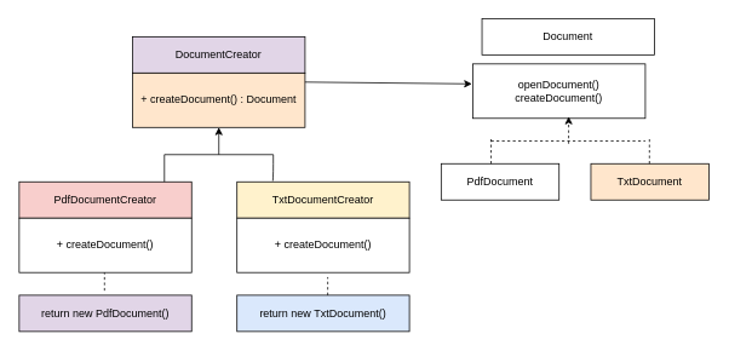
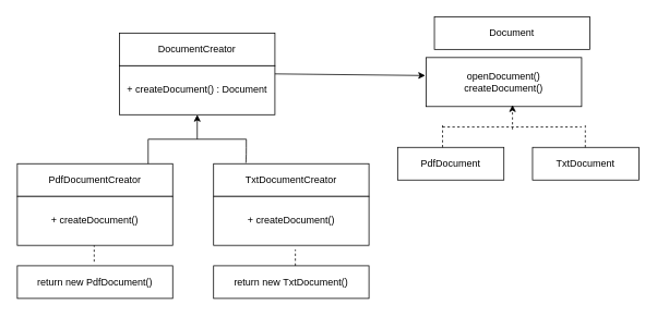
  <mxCell id="0" />
  <mxCell id="1" parent="0" />
- <mxCell id="2" value="DocumentCreator" style="rounded=0;whiteSpace=wrap;html=1;fillColor=#e1d5e7;" parent="1" vertex="1"><mxGeometry x="145" y="40" width="190" height="40" as="geometry" /></mxCell>
- <mxCell id="3" value="+ createDocument() : Document&lt;br&gt;" style="rounded=0;whiteSpace=wrap;html=1;fillColor=#ffe6cc;" parent="1" vertex="1"><mxGeometry x="145" y="80" width="190" height="60" as="geometry" /></mxCell>
- <mxCell id="4" value="PdfDocumentCreator" style="rounded=0;whiteSpace=wrap;html=1;fillColor=#f8cecc;" parent="1" vertex="1"><mxGeometry x="20" y="200" width="190" height="40" as="geometry" /></mxCell>
+ <mxCell id="2" value="DocumentCreator" style="rounded=0;whiteSpace=wrap;html=1;" parent="1" vertex="1"><mxGeometry x="145" y="40" width="190" height="40" as="geometry" /></mxCell>
+ <mxCell id="3" value="+ createDocument() : Document&lt;br&gt;" style="rounded=0;whiteSpace=wrap;html=1;" parent="1" vertex="1"><mxGeometry x="145" y="80" width="190" height="60" as="geometry" /></mxCell>
+ <mxCell id="4" value="PdfDocumentCreator" style="rounded=0;whiteSpace=wrap;html=1;" parent="1" vertex="1"><mxGeometry x="20" y="200" width="190" height="40" as="geometry" /></mxCell>
  <mxCell id="5" value="+ createDocument()&lt;br&gt;" style="rounded=0;whiteSpace=wrap;html=1;" parent="1" vertex="1"><mxGeometry x="20" y="240" width="190" height="60" as="geometry" /></mxCell>
- <mxCell id="6" value="TxtDocumentCreator" style="rounded=0;whiteSpace=wrap;html=1;fillColor=#fff2cc;" parent="1" vertex="1"><mxGeometry x="260" y="200" width="190" height="40" as="geometry" /></mxCell>
+ <mxCell id="6" value="TxtDocumentCreator" style="rounded=0;whiteSpace=wrap;html=1;" parent="1" vertex="1"><mxGeometry x="260" y="200" width="190" height="40" as="geometry" /></mxCell>
  <mxCell id="7" value="+ createDocument()&lt;br&gt;" style="rounded=0;whiteSpace=wrap;html=1;" parent="1" vertex="1"><mxGeometry x="260" y="240" width="190" height="60" as="geometry" /></mxCell>
  <mxCell id="8" value="" style="endArrow=classic;html=1;entryX=0.5;entryY=1;entryDx=0;entryDy=0;endFill=1;" parent="1" target="3" edge="1"><mxGeometry width="50" height="50" relative="1" as="geometry"><mxPoint x="240" y="170" as="sourcePoint" /><mxPoint x="265" y="130" as="targetPoint" /></mxGeometry></mxCell>
  <mxCell id="9" value="" style="endArrow=none;html=1;" parent="1" edge="1"><mxGeometry width="50" height="50" relative="1" as="geometry"><mxPoint x="180" y="170" as="sourcePoint" /><mxPoint x="300" y="170" as="targetPoint" /></mxGeometry></mxCell>
  <mxCell id="10" value="" style="endArrow=none;html=1;" parent="1" edge="1"><mxGeometry width="50" height="50" relative="1" as="geometry"><mxPoint x="180" y="170" as="sourcePoint" /><mxPoint x="180" y="200" as="targetPoint" /></mxGeometry></mxCell>
  <mxCell id="11" value="" style="endArrow=none;html=1;entryX=0.208;entryY=-0.025;entryDx=0;entryDy=0;entryPerimeter=0;" parent="1" target="6" edge="1"><mxGeometry width="50" height="50" relative="1" as="geometry"><mxPoint x="300" y="170" as="sourcePoint" /><mxPoint x="191" y="210" as="targetPoint" /><Array as="points"><mxPoint x="300" y="190" /></Array></mxGeometry></mxCell>
- <mxCell id="12" value="return new PdfDocument()" style="rounded=0;whiteSpace=wrap;html=1;fillColor=#e1d5e7;" vertex="1" parent="1"><mxGeometry x="20" y="325" width="190" height="40" as="geometry" /></mxCell>
- <mxCell id="13" value="return new TxtDocument()" style="rounded=0;whiteSpace=wrap;html=1;fillColor=#dae8fc;" vertex="1" parent="1"><mxGeometry x="260" y="325" width="190" height="40" as="geometry" /></mxCell>
+ <mxCell id="12" value="return new PdfDocument()" style="rounded=0;whiteSpace=wrap;html=1;" vertex="1" parent="1"><mxGeometry x="20" y="325" width="190" height="40" as="geometry" /></mxCell>
+ <mxCell id="13" value="return new TxtDocument()" style="rounded=0;whiteSpace=wrap;html=1;" vertex="1" parent="1"><mxGeometry x="260" y="325" width="190" height="40" as="geometry" /></mxCell>
  <mxCell id="14" value="Document" style="rounded=0;whiteSpace=wrap;html=1;" vertex="1" parent="1"><mxGeometry x="530" y="20" width="190" height="40" as="geometry" /></mxCell>
  <mxCell id="15" value="openDocument()&lt;br&gt;createDocument()&lt;br&gt;" style="rounded=0;whiteSpace=wrap;html=1;" vertex="1" parent="1"><mxGeometry x="520" y="70" width="190" height="60" as="geometry" /></mxCell>
  <mxCell id="16" value="PdfDocument" style="rounded=0;whiteSpace=wrap;html=1;" vertex="1" parent="1"><mxGeometry x="485" y="180" width="130" height="40" as="geometry" /></mxCell>
- <mxCell id="17" value="TxtDocument" style="rounded=0;whiteSpace=wrap;html=1;fillColor=#ffe6cc;" vertex="1" parent="1"><mxGeometry x="650" y="180" width="130" height="40" as="geometry" /></mxCell>
+ <mxCell id="17" value="TxtDocument" style="rounded=0;whiteSpace=wrap;html=1;" vertex="1" parent="1"><mxGeometry x="650" y="180" width="130" height="40" as="geometry" /></mxCell>
  <mxCell id="18" value="" style="endArrow=classic;html=1;entryX=-0.006;entryY=0.367;entryDx=0;entryDy=0;entryPerimeter=0;" edge="1" parent="1" target="15"><mxGeometry width="50" height="50" relative="1" as="geometry"><mxPoint x="335" y="90" as="sourcePoint" /><mxPoint x="510" y="90" as="targetPoint" /></mxGeometry></mxCell>
  <mxCell id="19" value="" style="endArrow=none;dashed=1;html=1;" edge="1" parent="1"><mxGeometry width="50" height="50" relative="1" as="geometry"><mxPoint x="540" y="155" as="sourcePoint" /><mxPoint x="710" y="155" as="targetPoint" /></mxGeometry></mxCell>
  <mxCell id="20" value="" style="endArrow=none;dashed=1;html=1;" edge="1" parent="1"><mxGeometry width="50" height="50" relative="1" as="geometry"><mxPoint x="540" y="180" as="sourcePoint" /><mxPoint x="540" y="150" as="targetPoint" /></mxGeometry></mxCell>
  <mxCell id="21" value="" style="endArrow=none;dashed=1;html=1;" edge="1" parent="1"><mxGeometry width="50" height="50" relative="1" as="geometry"><mxPoint x="714.5" y="180" as="sourcePoint" /><mxPoint x="714.5" y="150" as="targetPoint" /></mxGeometry></mxCell>
  <mxCell id="22" value="" style="endArrow=classic;dashed=1;html=1;startArrow=none;startFill=0;endFill=1;" edge="1" parent="1"><mxGeometry width="50" height="50" relative="1" as="geometry"><mxPoint x="625.5" y="158" as="sourcePoint" /><mxPoint x="625.5" y="128" as="targetPoint" /></mxGeometry></mxCell>
  <mxCell id="23" value="" style="endArrow=none;dashed=1;html=1;" edge="1" parent="1"><mxGeometry width="50" height="50" relative="1" as="geometry"><mxPoint x="114" y="320" as="sourcePoint" /><mxPoint x="114" y="300" as="targetPoint" /></mxGeometry></mxCell>
  <mxCell id="24" value="" style="endArrow=none;dashed=1;html=1;" edge="1" parent="1"><mxGeometry width="50" height="50" relative="1" as="geometry"><mxPoint x="360" y="325" as="sourcePoint" /><mxPoint x="360" y="305" as="targetPoint" /></mxGeometry></mxCell>
